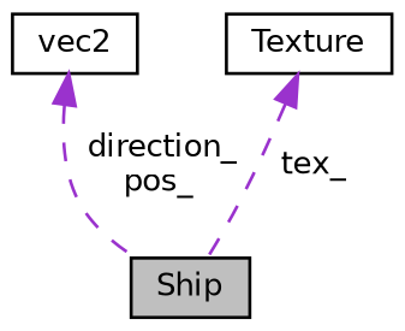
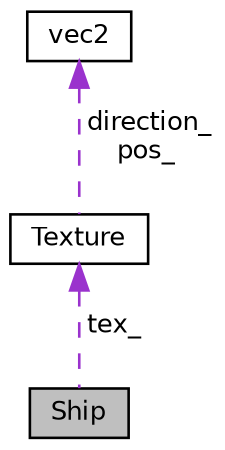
  digraph {
    node [color=black fillcolor=white fontname=Helvetica fontsize=10 shape=record style=filled]
    edge [color=darkorchid3 dir=back fontname=Helvetica fontsize=10 labelfontname=Helvetica labelfontsize=10 style=dashed]
    n1 [fillcolor=grey75 fontcolor=black height=0.2 label=Ship width=0.4]
    n2 [height=0.2 label=vec2 width=0.4]
    n3 [height=0.2 label=Texture width=0.4]
-   n2 -> n1 [label=" direction_\npos_"]
+   n2 -> n3 [label=" direction_\npos_"]
    n3 -> n1 [label=" tex_"]
  }
